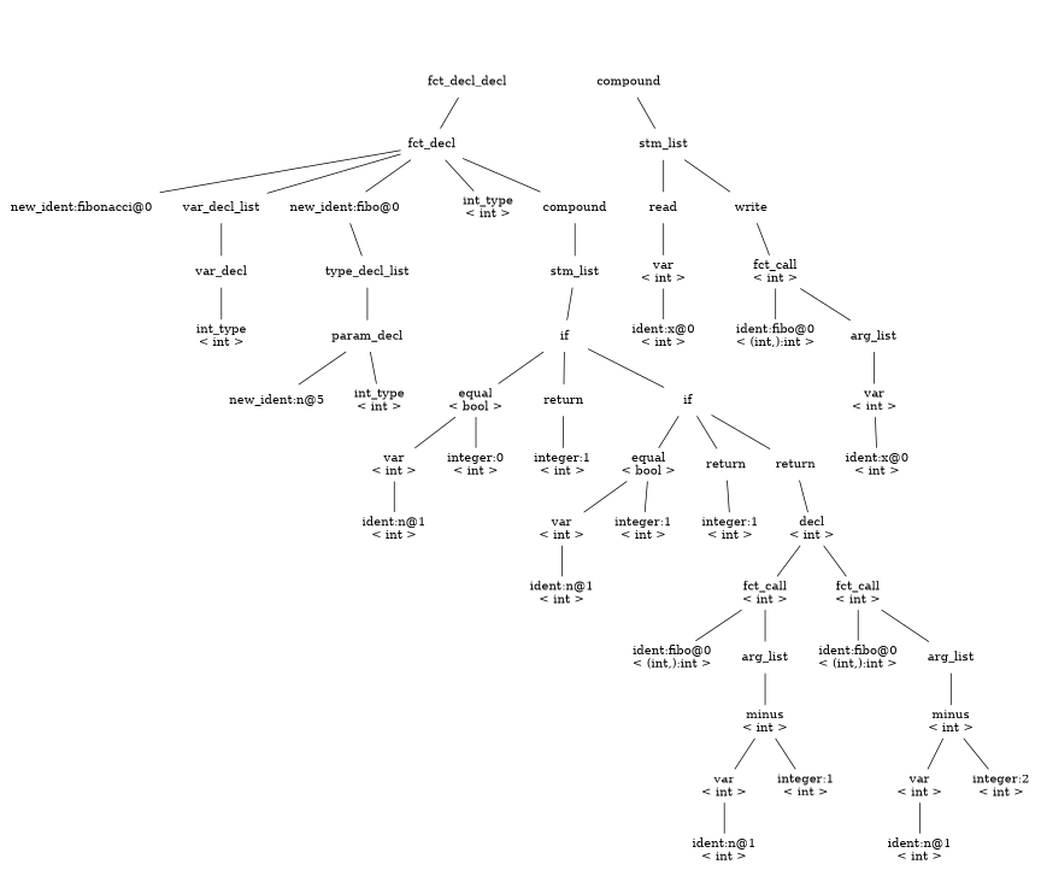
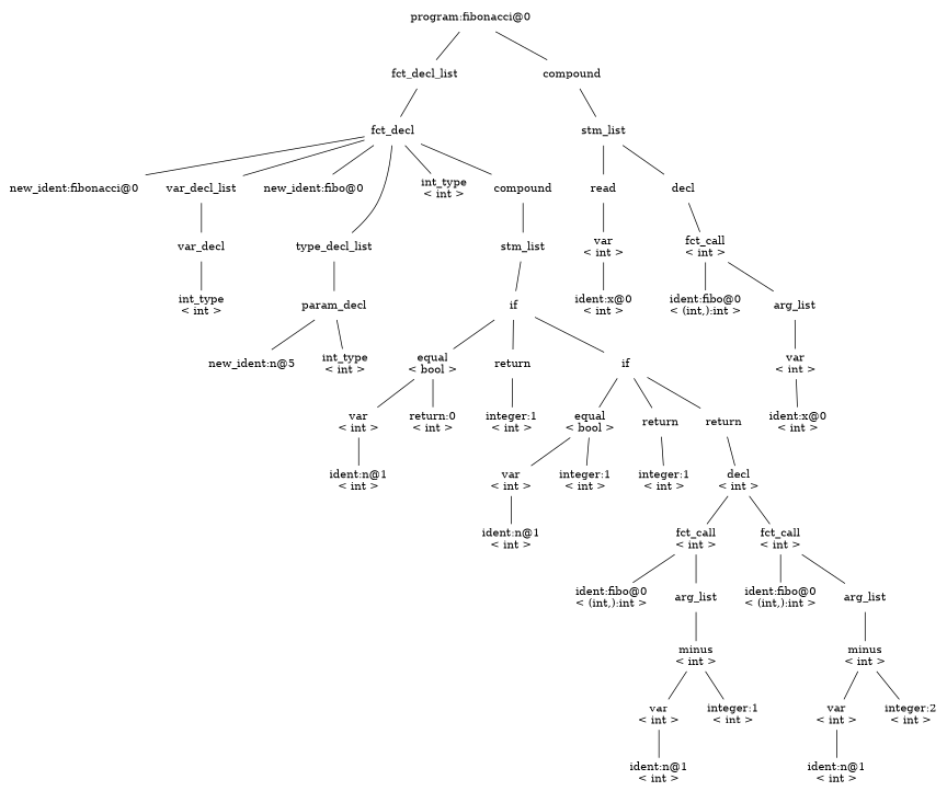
  digraph {
    node [shape=plaintext]
    edge [dir=none]
-   n2 [label=fct_decl_decl]
+   n1 [label="program:fibonacci@0"]
+   n2 [label=fct_decl_list]
    n3 [label=compound]
    n4 [label="new_ident:fibonacci@0"]
    n5 [label=var_decl_list]
    n6 [label=var_decl]
    n7 [label=fct_decl]
    n8 [label=stm_list]
    n9 [label="int_type\n< int >"]
    n10 [label="new_ident:fibo@0"]
    n11 [label=type_decl_list]
    n12 [label="int_type\n< int >"]
    n13 [label=compound]
    n14 [label=param_decl]
    n15 [label=stm_list]
    n16 [label="new_ident:n@5"]
    n17 [label="int_type\n< int >"]
    n18 [label=if]
    n19 [label="equal\n< bool >"]
    n20 [label=return]
    n21 [label=if]
    n22 [label="var\n< int >"]
-   n23 [label="integer:0\n< int >"]
+   n23 [label="return:0\n< int >"]
    n24 [label="integer:1\n< int >"]
    n25 [label="equal\n< bool >"]
    n26 [label=return]
    n27 [label=return]
    n28 [label="ident:n@1\n< int >"]
    n29 [label="var\n< int >"]
    n30 [label="integer:1\n< int >"]
    n31 [label="integer:1\n< int >"]
    n32 [label="decl\n< int >"]
    n33 [label="ident:n@1\n< int >"]
    n34 [label="fct_call\n< int >"]
    n35 [label="fct_call\n< int >"]
    n36 [label="ident:fibo@0\n< (int,):int >"]
    n37 [label=arg_list]
    n38 [label="ident:fibo@0\n< (int,):int >"]
    n39 [label=arg_list]
    n40 [label="minus\n< int >"]
    n41 [label="var\n< int >"]
    n42 [label="integer:1\n< int >"]
    n43 [label="ident:n@1\n< int >"]
    n44 [label="minus\n< int >"]
    n45 [label="var\n< int >"]
    n46 [label="integer:2\n< int >"]
    n47 [label="ident:n@1\n< int >"]
    n48 [label=read]
-   n49 [label=write]
+   n49 [label=decl]
    n50 [label="var\n< int >"]
    n51 [label="fct_call\n< int >"]
    n52 [label="ident:x@0\n< int >"]
    n53 [label="ident:fibo@0\n< (int,):int >"]
    n54 [label=arg_list]
    n55 [label="var\n< int >"]
    n56 [label="ident:x@0\n< int >"]
+   n1 -> n2
+   n1 -> n3
    n2 -> n7
    n3 -> n8
    n5 -> n6
    n6 -> n9
    n7 -> n4
    n7 -> n5
    n7 -> n10
-   n10 -> n11
+   n7 -> n11
    n7 -> n12
    n7 -> n13
    n8 -> n48
    n8 -> n49
    n11 -> n14
    n13 -> n15
    n14 -> n16
    n14 -> n17
    n15 -> n18
    n18 -> n19
    n18 -> n20
    n18 -> n21
    n19 -> n22
    n19 -> n23
    n20 -> n24
    n21 -> n25
    n21 -> n26
    n21 -> n27
    n22 -> n28
    n25 -> n29
    n25 -> n30
    n26 -> n31
    n27 -> n32
    n29 -> n33
    n32 -> n34
    n32 -> n35
    n34 -> n36
    n34 -> n37
    n35 -> n38
    n35 -> n39
    n37 -> n40
    n39 -> n44
    n40 -> n41
    n40 -> n42
    n41 -> n43
    n44 -> n45
    n44 -> n46
    n45 -> n47
    n48 -> n50
    n49 -> n51
    n50 -> n52
    n51 -> n53
    n51 -> n54
    n54 -> n55
    n55 -> n56
  }
